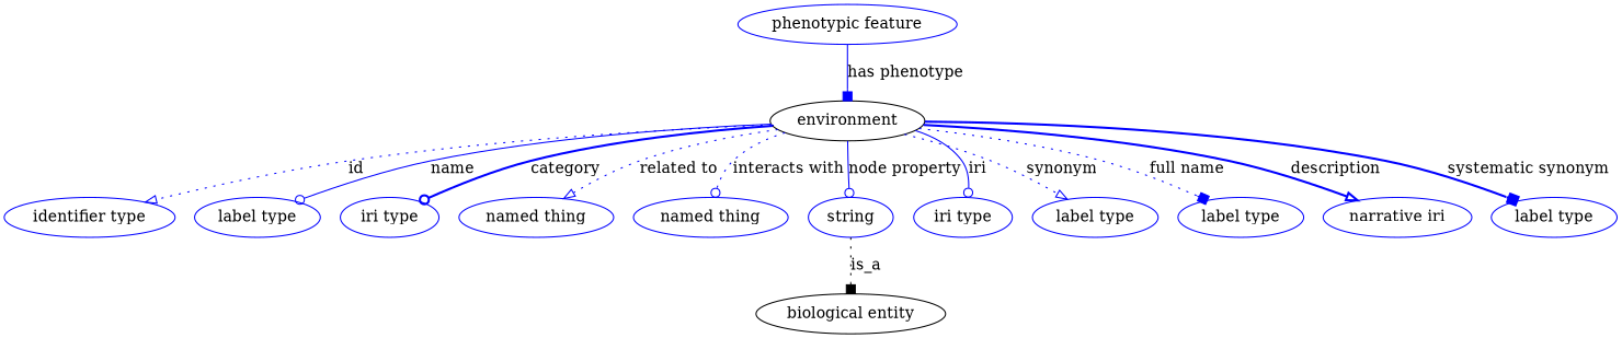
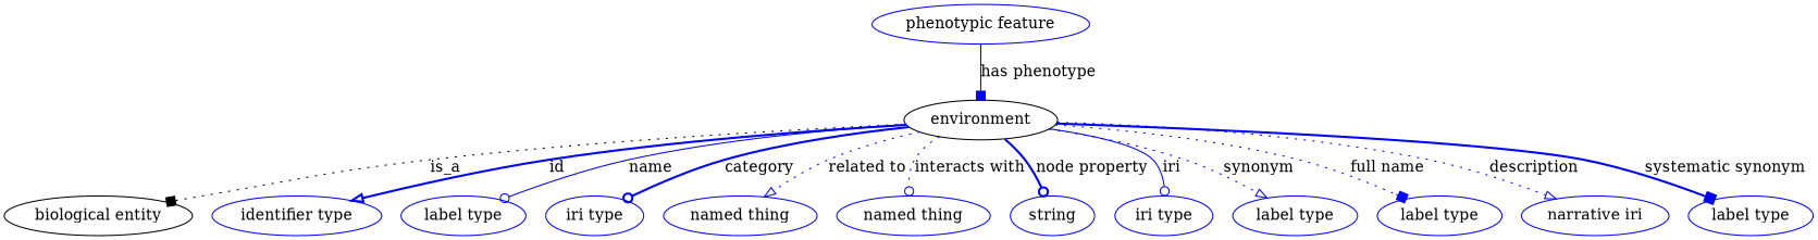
  digraph {
    node [color=blue]
    edge [arrowhead=odot style=dotted color=blue]
    n1 [height=0.5 label=environment width=1.5223 color=""]
    "biological entity" [height=0.5 width=1.884 color=""]
    n3 [height=0.5 label="identifier type" width=1.652]
    n4 [height=0.5 label="label type" width=1.2425]
    n5 [height=0.5 label="iri type" width=0.9834]
    n6 [height=0.5 label="named thing" width=1.5019]
    n7 [height=0.5 label="named thing" width=1.5019]
    n8 [height=0.5 label=string width=0.8403]
    n9 [height=0.5 label="iri type" width=0.9834]
    n10 [height=0.5 label="label type" width=1.2425]
    n11 [height=0.5 label="label type" width=1.2425]
    n12 [height=0.5 label="narrative iri" width=1.5834]
    n13 [height=0.5 label="label type" width=1.2425]
    n14 [height=0.5 label="phenotypic feature" width=2.1155]
-   n8 -> "biological entity" [arrowhead=box label=is_a color=""]
-   n1 -> n3 [arrowhead=onormal label=id]
+   n1 -> "biological entity" [arrowhead=box label=is_a color=""]
+   n1 -> n3 [arrowhead=onormal label=id style=bold]
    n1 -> n4 [label=name style=solid]
    n1 -> n5 [label=category style=bold]
    n1 -> n6 [arrowhead=onormal label="related to"]
    n1 -> n7 [label="interacts with"]
-   n1 -> n8 [label="node property" style=solid]
+   n1 -> n8 [label="node property" style=bold]
    n1 -> n9 [label=iri style=solid]
    n1 -> n10 [arrowhead=onormal label=synonym]
    n1 -> n11 [arrowhead=box label="full name"]
-   n1 -> n12 [arrowhead=onormal label=description style=bold]
+   n1 -> n12 [arrowhead=onormal label=description]
    n1 -> n13 [arrowhead=box label="systematic synonym" style=bold]
    n14 -> n1 [arrowhead=box label="has phenotype" style=solid]
  }
